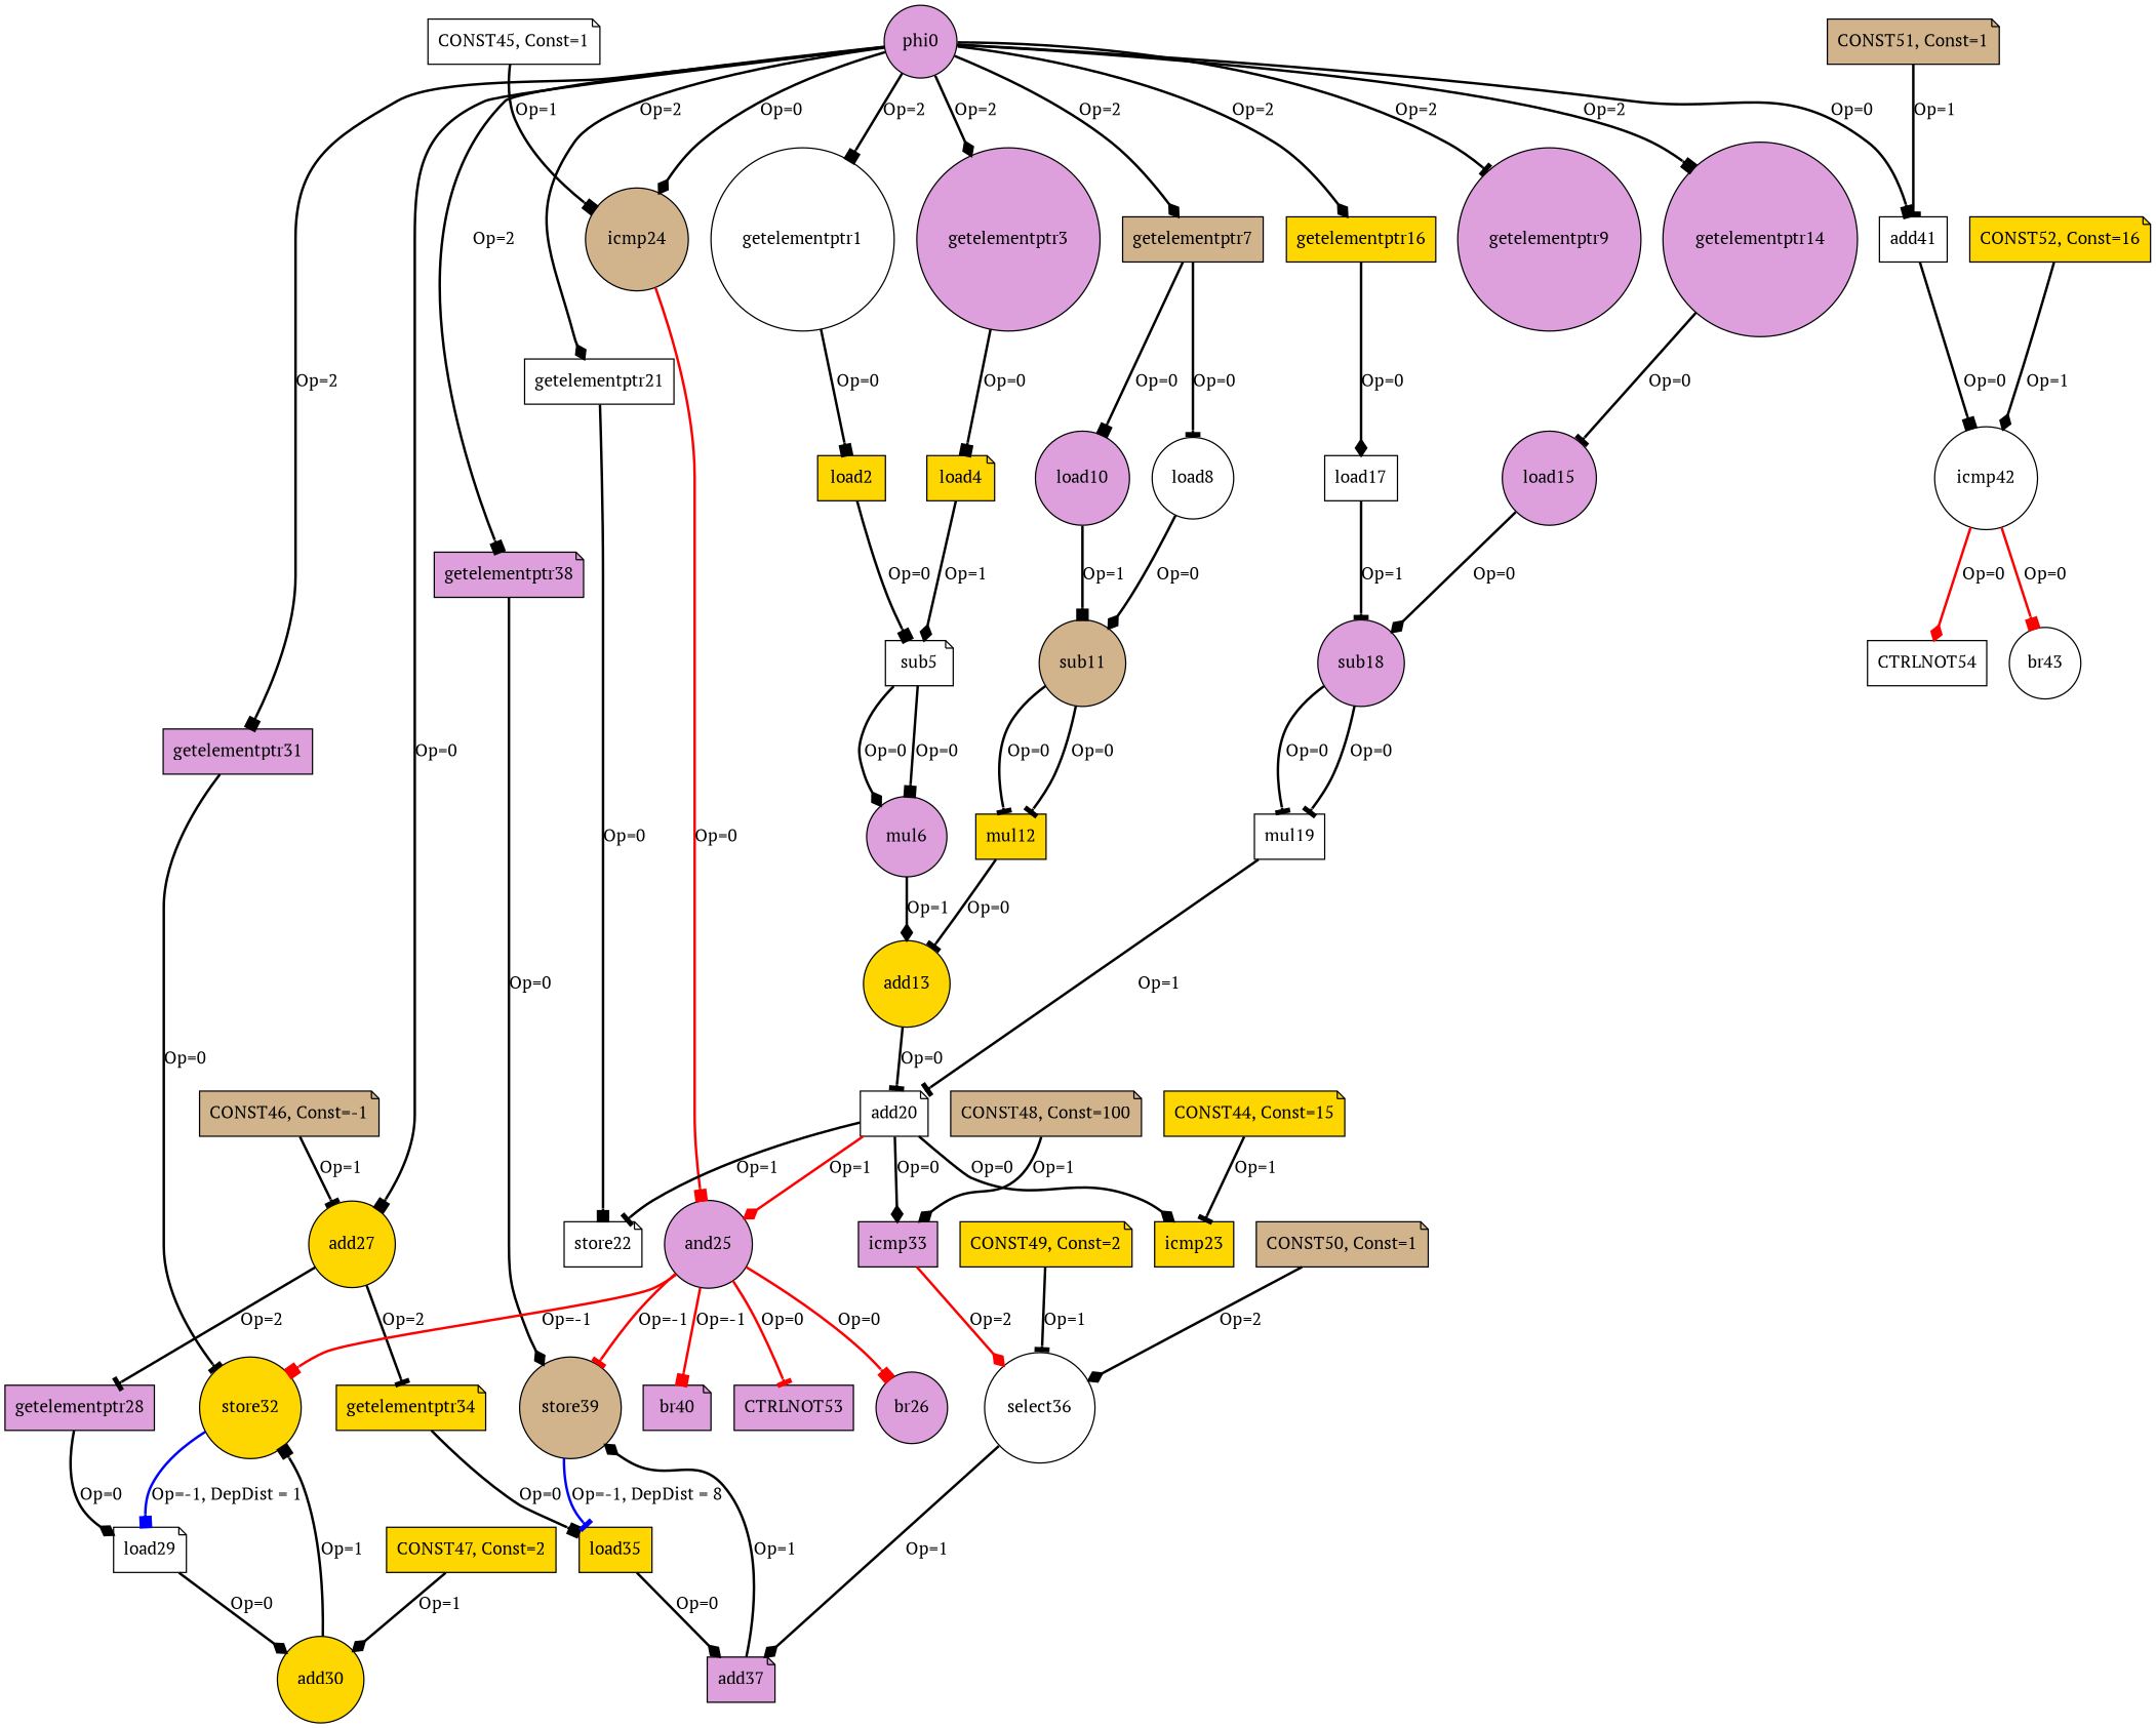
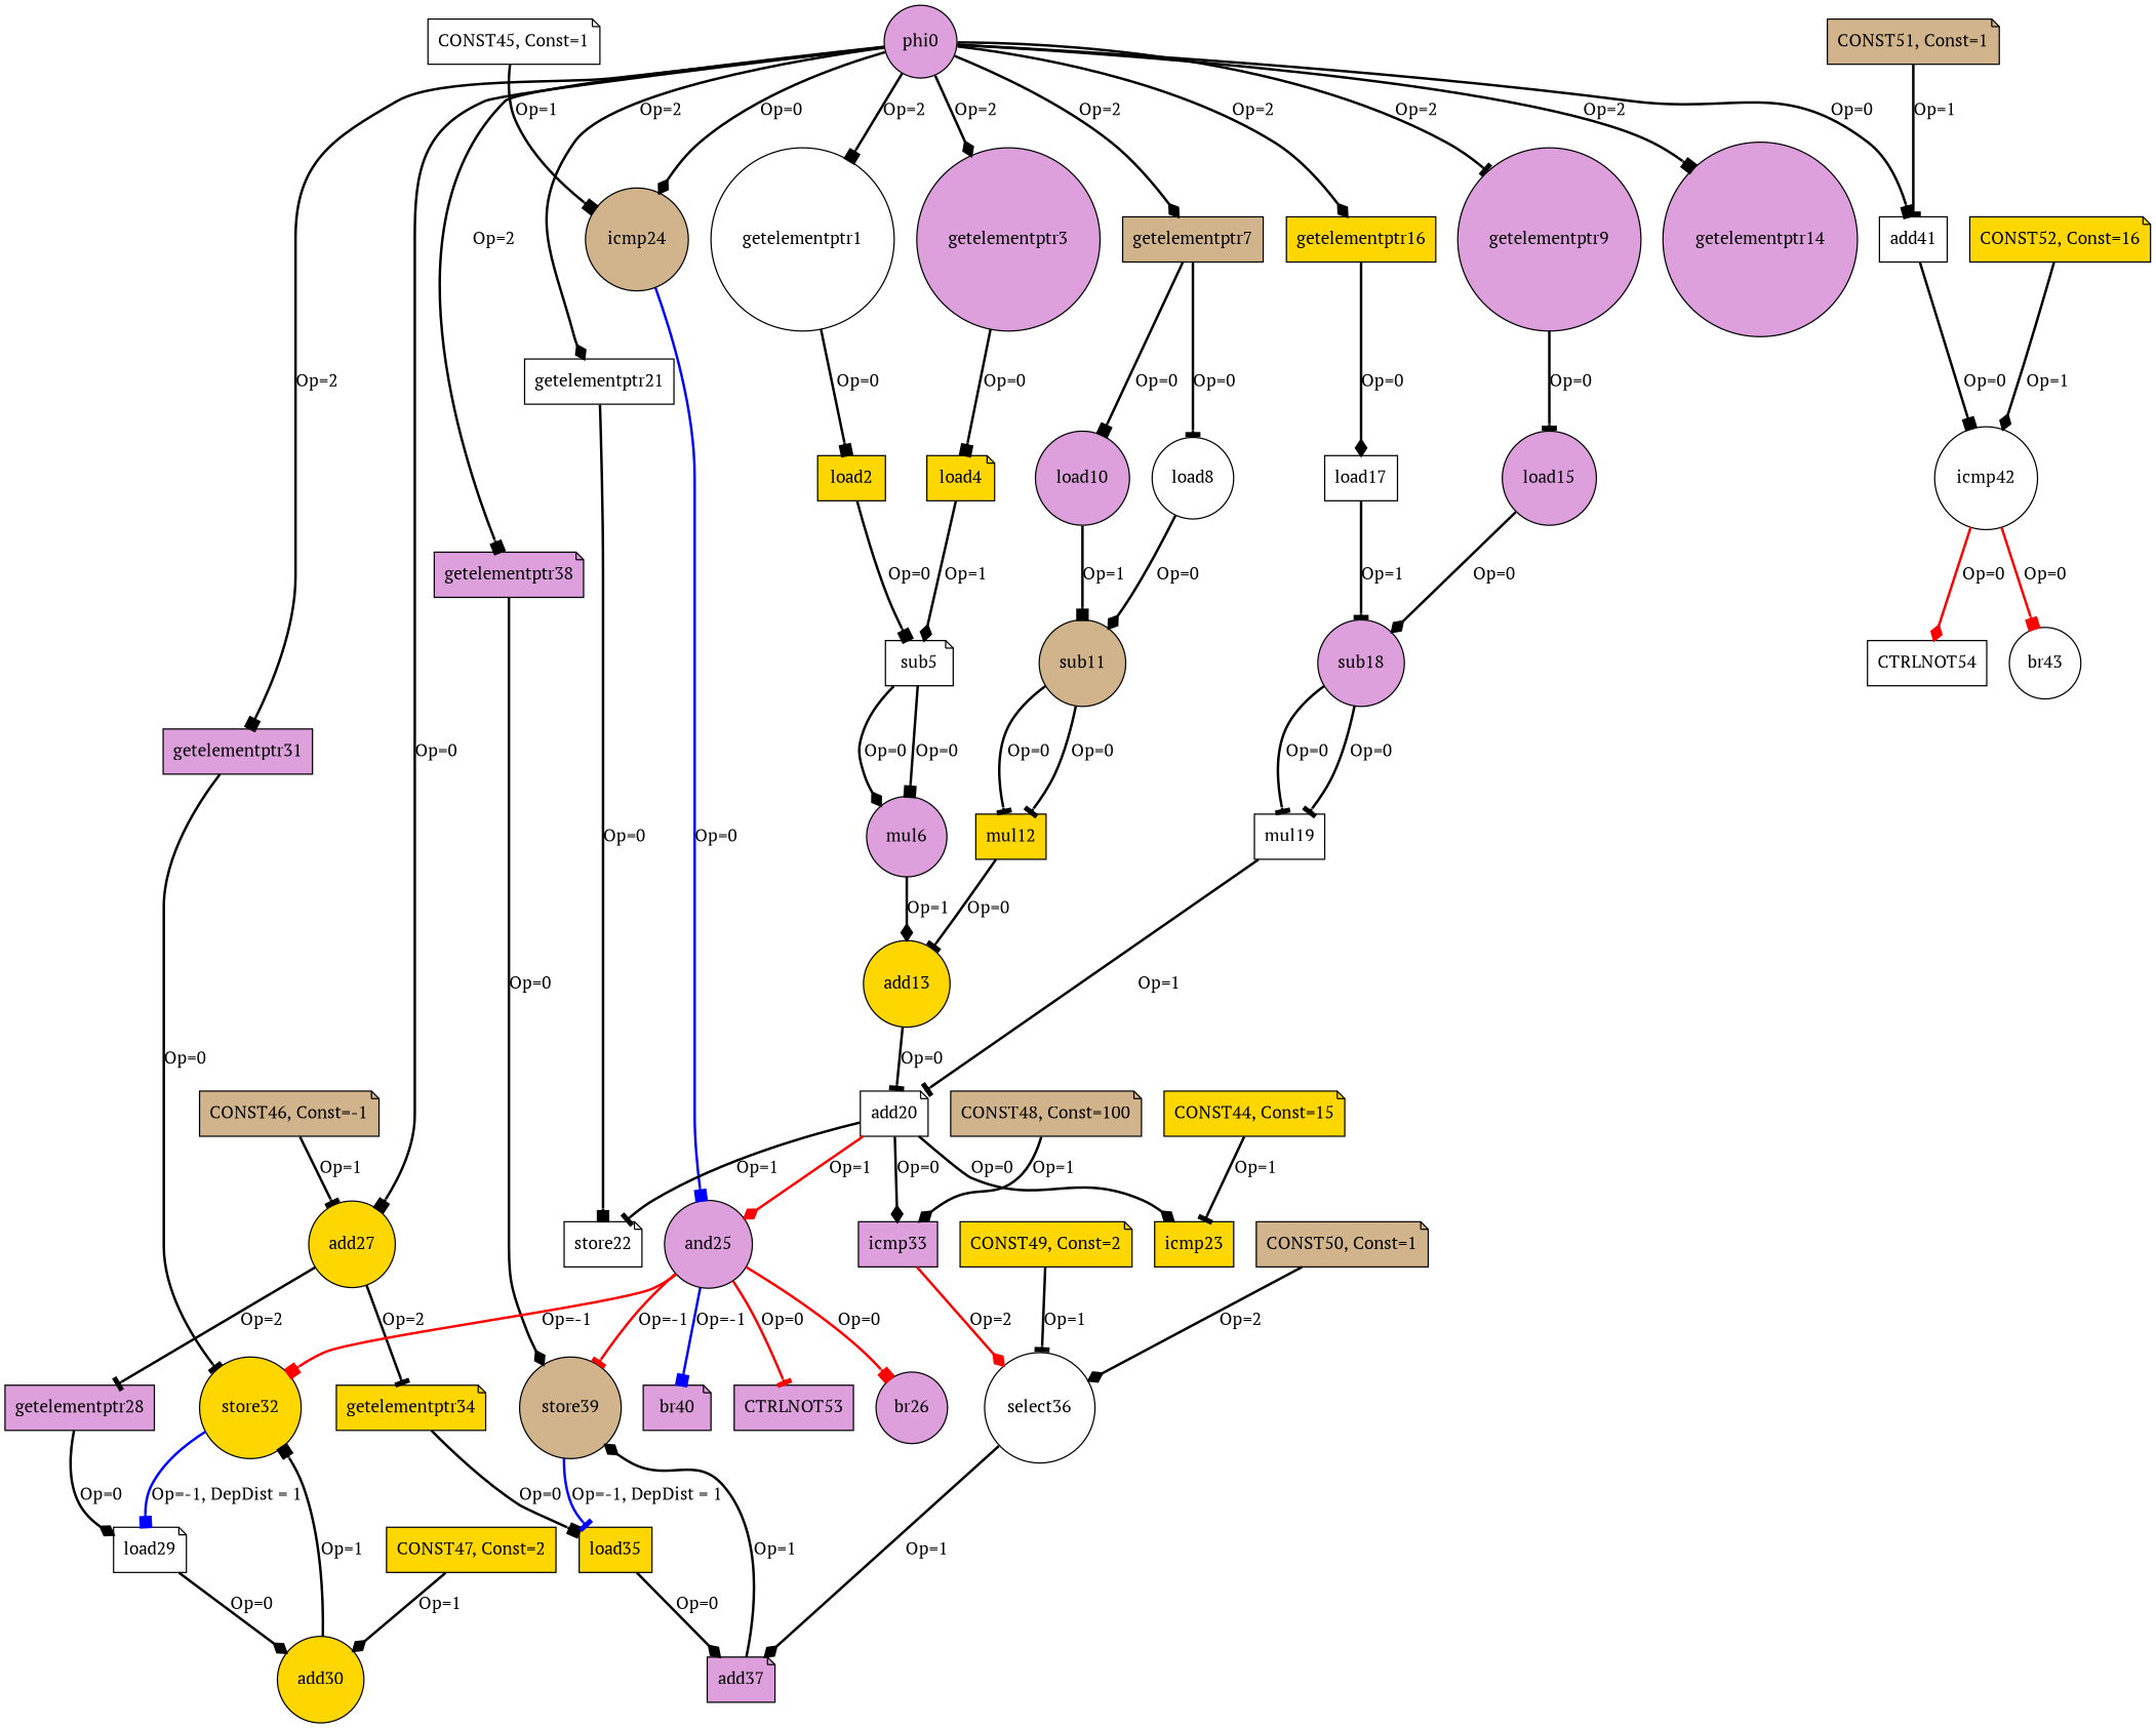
  digraph {
    fontname="PT Serif"
    node [color=black fillcolor=plum fontname="PT Serif" shape=circle style=filled]
    edge [arrowhead=diamond color=black fontname="PT Serif" style=bold]
    n1 [label=phi0]
    n2 [fillcolor=white label=getelementptr1]
    n3 [label=getelementptr3]
    n4 [fillcolor=tan label=getelementptr7 shape=box]
    n5 [label=getelementptr9]
    n6 [label=getelementptr14]
    n7 [fillcolor=gold label=getelementptr16 shape=box]
    n8 [fillcolor=white label=getelementptr21 shape=box]
    n9 [fillcolor=tan label=icmp24]
    n10 [fillcolor=gold label=add27]
    n11 [label=getelementptr31 shape=box]
    n12 [label=getelementptr38 shape=note]
    n13 [fillcolor=white label=add41 shape=box]
    n14 [fillcolor=gold label=load2 shape=box]
    n15 [fillcolor=gold label=load4 shape=note]
    n16 [fillcolor=white label=load8]
    n17 [label=load10]
    n18 [label=load15]
    n19 [fillcolor=white label=load17 shape=box]
    n20 [fillcolor=white label=store22 shape=note]
    n21 [label=and25]
    n22 [label=getelementptr28 shape=box]
    n23 [fillcolor=gold label=getelementptr34 shape=note]
    n24 [fillcolor=gold label=store32]
    n25 [fillcolor=tan label=store39]
    n26 [fillcolor=white label=icmp42]
    n27 [fillcolor=white label=sub5 shape=note]
    n28 [label=mul6]
    n29 [fillcolor=gold label=add13]
    n30 [fillcolor=white label=add20 shape=note]
    n31 [fillcolor=tan label=sub11]
    n32 [fillcolor=gold label=mul12 shape=box]
    n33 [fillcolor=gold label=icmp23 shape=box]
    n34 [label=icmp33 shape=box]
    n35 [label=sub18]
    n36 [fillcolor=white label=mul19 shape=box]
    n37 [fillcolor=white label=select36]
    n38 [label=br26]
    n39 [label=br40 shape=note]
    n40 [label=CTRLNOT53 shape=box]
    n41 [fillcolor=white label=load29 shape=note]
    n42 [fillcolor=gold label=load35 shape=box]
    n43 [fillcolor=gold label=add30]
    n44 [label=add37 shape=note]
    n45 [fillcolor=white label=br43]
    n46 [fillcolor=white label=CTRLNOT54 shape=box]
    n47 [fillcolor=gold label="CONST44, Const=15" shape=note]
    n48 [fillcolor=white label="CONST45, Const=1" shape=note]
    n49 [fillcolor=tan label="CONST46, Const=-1" shape=note]
    n50 [fillcolor=gold label="CONST47, Const=2" shape=box]
    n51 [fillcolor=tan label="CONST48, Const=100" shape=note]
    n52 [fillcolor=gold label="CONST49, Const=2" shape=note]
    n53 [fillcolor=tan label="CONST50, Const=1" shape=note]
    n54 [fillcolor=tan label="CONST51, Const=1" shape=note]
    n55 [fillcolor=gold label="CONST52, Const=16" shape=note]
    n1 -> n2 [arrowhead=box label="Op=2"]
    n1 -> n3 [label="Op=2"]
    n1 -> n4 [label="Op=2"]
    n1 -> n5 [arrowhead=tee label="Op=2"]
    n1 -> n6 [arrowhead=box label="Op=2"]
    n1 -> n7 [label="Op=2"]
    n1 -> n8 [label="Op=2"]
    n1 -> n9 [label="Op=0"]
    n1 -> n10 [arrowhead=box label="Op=0"]
    n1 -> n11 [arrowhead=box label="Op=2"]
    n1 -> n12 [arrowhead=box label="Op=2"]
    n1 -> n13 [arrowhead=box label="Op=0"]
    n2 -> n14 [arrowhead=box label="Op=0"]
    n3 -> n15 [arrowhead=box label="Op=0"]
    n4 -> n16 [arrowhead=tee label="Op=0"]
    n4 -> n17 [arrowhead=box label="Op=0"]
-   n6 -> n18 [arrowhead=tee label="Op=0"]
+   n5 -> n18 [arrowhead=tee label="Op=0"]
    n7 -> n19 [label="Op=0"]
    n8 -> n20 [arrowhead=box label="Op=0"]
-   n9 -> n21 [arrowhead=box color=red label="Op=0"]
+   n9 -> n21 [arrowhead=box color=blue label="Op=0"]
    n10 -> n22 [arrowhead=tee label="Op=2"]
    n10 -> n23 [arrowhead=tee label="Op=2"]
    n11 -> n24 [arrowhead=tee label="Op=0"]
    n12 -> n25 [label="Op=0"]
    n13 -> n26 [arrowhead=box label="Op=0"]
    n14 -> n27 [arrowhead=box label="Op=0"]
    n15 -> n27 [label="Op=1"]
    n16 -> n31 [label="Op=0"]
    n17 -> n31 [arrowhead=box label="Op=1"]
    n18 -> n35 [label="Op=0"]
    n19 -> n35 [arrowhead=tee label="Op=1"]
    n21 -> n24 [arrowhead=box color=red label="Op=-1"]
    n21 -> n25 [arrowhead=tee color=red label="Op=-1"]
    n21 -> n38 [arrowhead=box color=red label="Op=0"]
-   n21 -> n39 [arrowhead=box color=red label="Op=-1"]
+   n21 -> n39 [arrowhead=box color=blue label="Op=-1"]
    n21 -> n40 [arrowhead=tee color=red label="Op=0"]
    n22 -> n41 [label="Op=0"]
    n23 -> n42 [arrowhead=box label="Op=0"]
    n24 -> n41 [arrowhead=box color=blue label="Op=-1, DepDist = 1"]
-   n25 -> n42 [arrowhead=tee color=blue label="Op=-1, DepDist = 8"]
+   n25 -> n42 [arrowhead=tee color=blue label="Op=-1, DepDist = 1"]
    n26 -> n45 [arrowhead=box color=red label="Op=0"]
    n26 -> n46 [color=red label="Op=0"]
    n27 -> n28 [arrowhead=box label="Op=0"]
    n27 -> n28 [label="Op=0"]
    n28 -> n29 [label="Op=1"]
    n29 -> n30 [arrowhead=tee label="Op=0"]
    n30 -> n20 [arrowhead=tee label="Op=1"]
    n30 -> n21 [color=red label="Op=1"]
    n30 -> n33 [label="Op=0"]
    n30 -> n34 [label="Op=0"]
    n31 -> n32 [arrowhead=tee label="Op=0"]
    n31 -> n32 [arrowhead=tee label="Op=0"]
    n32 -> n29 [arrowhead=tee label="Op=0"]
    n34 -> n37 [color=red label="Op=2"]
    n35 -> n36 [arrowhead=tee label="Op=0"]
    n35 -> n36 [arrowhead=tee label="Op=0"]
    n36 -> n30 [arrowhead=tee label="Op=1"]
    n37 -> n44 [label="Op=1"]
    n41 -> n43 [label="Op=0"]
    n42 -> n44 [label="Op=0"]
    n43 -> n24 [arrowhead=box label="Op=1"]
    n44 -> n25 [label="Op=1"]
    n47 -> n33 [arrowhead=tee label="Op=1"]
    n48 -> n9 [arrowhead=box label="Op=1"]
    n49 -> n10 [arrowhead=tee label="Op=1"]
    n50 -> n43 [label="Op=1"]
    n51 -> n34 [label="Op=1"]
    n52 -> n37 [arrowhead=tee label="Op=1"]
    n53 -> n37 [label="Op=2"]
    n54 -> n13 [arrowhead=tee label="Op=1"]
    n55 -> n26 [label="Op=1"]
  }
